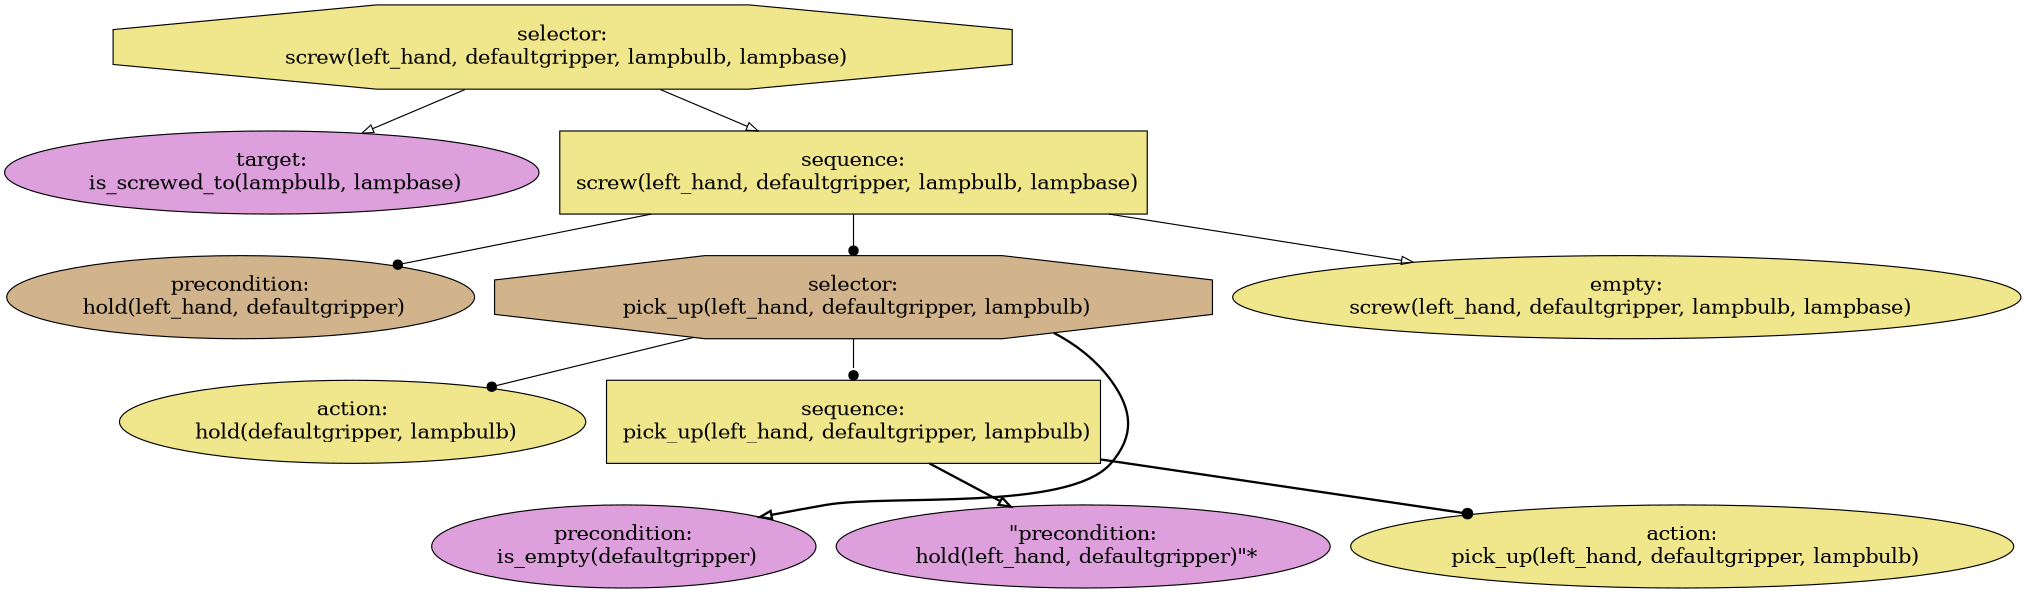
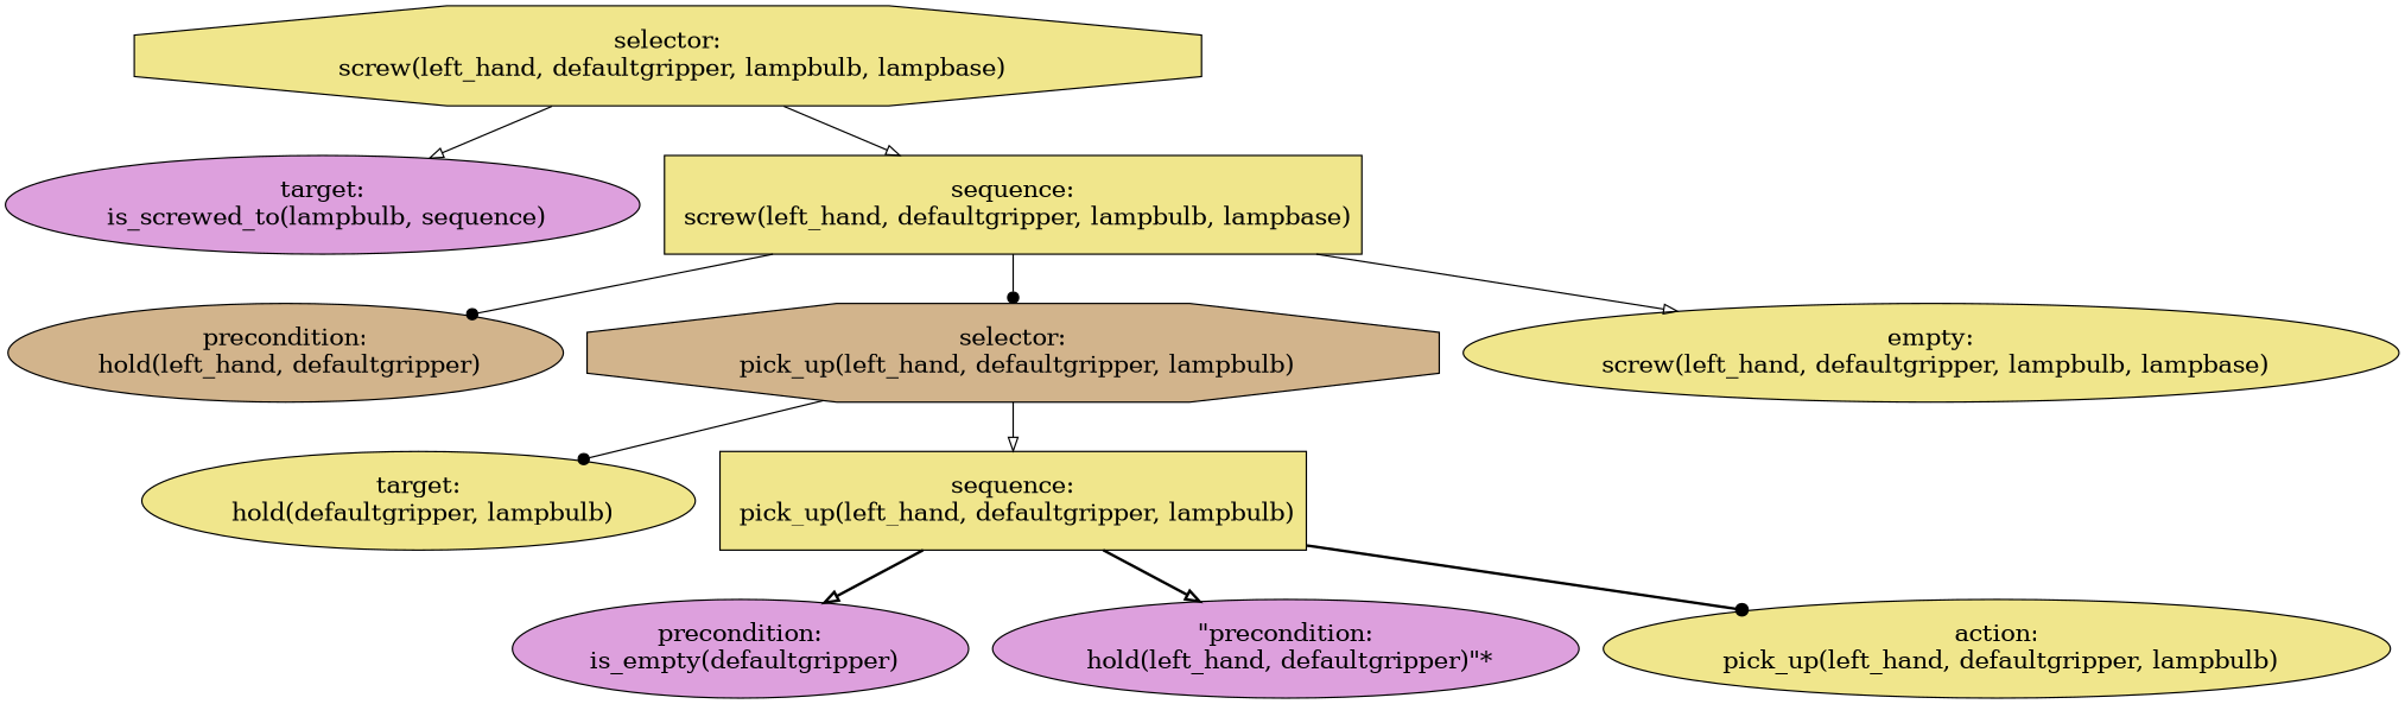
  digraph {
    fontname="times-roman"
    ordering=out
    node [fillcolor=khaki fontcolor=black fontname="times-roman" fontsize=18 shape=ellipse style=filled]
    edge [arrowhead=onormal fontname="times-roman" style=solid]
    n1 [label="selector:\n screw(left_hand, defaultgripper, lampbulb, lampbase)" shape=octagon]
-   n2 [fillcolor=plum height=1.0 label="target:\n is_screwed_to(lampbulb, lampbase)"]
+   n2 [fillcolor=plum height=1.0 label="target:\n is_screwed_to(lampbulb, sequence)"]
    n3 [height=1.0 label="sequence:\n screw(left_hand, defaultgripper, lampbulb, lampbase)" shape=box]
    n4 [fillcolor=tan height=1.0 label="precondition:\n hold(left_hand, defaultgripper)"]
    n5 [fillcolor=tan height=1.0 label="selector:\n pick_up(left_hand, defaultgripper, lampbulb)" shape=octagon]
    n6 [height=1.0 label="empty:\n screw(left_hand, defaultgripper, lampbulb, lampbase)"]
-   n7 [height=1.0 label="action:\n hold(defaultgripper, lampbulb)"]
+   n7 [height=1.0 label="target:\n hold(defaultgripper, lampbulb)"]
    n8 [height=1.0 label="sequence:\n pick_up(left_hand, defaultgripper, lampbulb)" shape=box]
    n9 [fillcolor=plum height=1.0 label="precondition:\n is_empty(defaultgripper)"]
    n10 [fillcolor=plum height=1.0 label="\"precondition:\n hold(left_hand, defaultgripper)\"*"]
    n11 [height=1.0 label="action:\n pick_up(left_hand, defaultgripper, lampbulb)"]
    n1 -> n2
    n1 -> n3
    n3 -> n4 [arrowhead=dot]
    n3 -> n5 [arrowhead=dot]
    n3 -> n6
    n5 -> n7 [arrowhead=dot]
-   n5 -> n8 [arrowhead=dot]
-   n5 -> n9 [style=bold]
+   n5 -> n8
+   n8 -> n9 [style=bold]
    n8 -> n10 [style=bold]
    n8 -> n11 [arrowhead=dot style=bold]
  }
